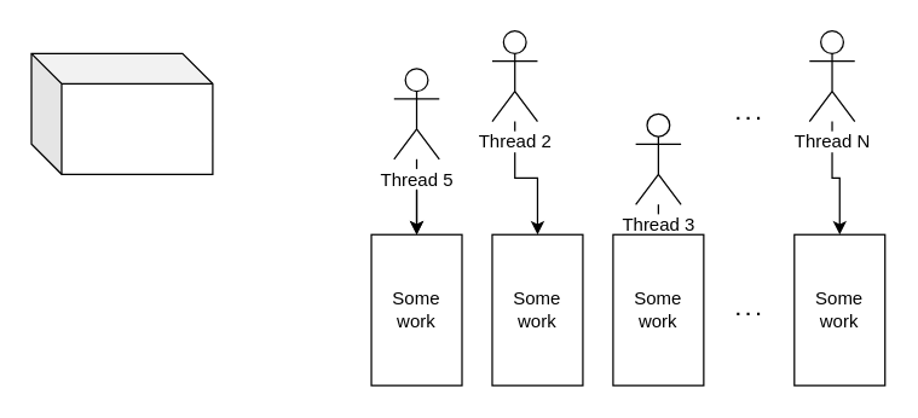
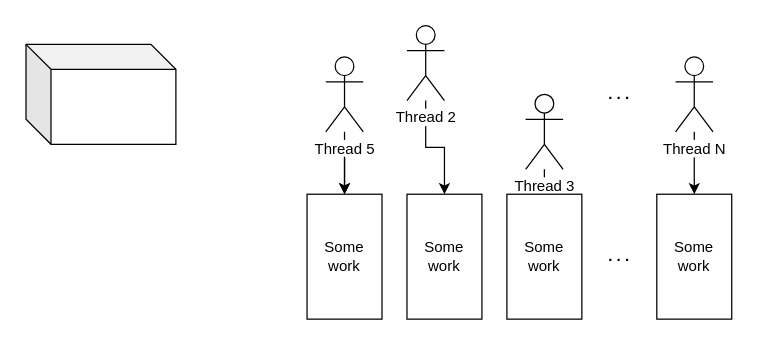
  <mxCell id="0" />
  <mxCell id="1" parent="0" />
  <mxCell id="2" value="" style="shape=cube;whiteSpace=wrap;html=1;boundedLbl=1;backgroundOutline=1;darkOpacity=0.05;darkOpacity2=0.1;fillColor=none;" vertex="1" parent="1"><mxGeometry x="20" y="35" width="120" height="80" as="geometry" /></mxCell>
  <mxCell id="3" value="" style="edgeStyle=orthogonalEdgeStyle;rounded=0;orthogonalLoop=1;jettySize=auto;html=1;" edge="1" parent="1" source="4" target="12"><mxGeometry relative="1" as="geometry" /></mxCell>
  <mxCell id="4" value="Thread 5" style="shape=umlActor;verticalLabelPosition=bottom;labelBackgroundColor=#ffffff;verticalAlign=top;html=1;outlineConnect=0;fillColor=none;" vertex="1" parent="1"><mxGeometry x="260" y="45" width="30" height="60" as="geometry" /></mxCell>
  <mxCell id="5" value="" style="edgeStyle=orthogonalEdgeStyle;rounded=0;orthogonalLoop=1;jettySize=auto;html=1;" edge="1" parent="1" source="6" target="13"><mxGeometry relative="1" as="geometry" /></mxCell>
  <mxCell id="6" value="Thread 2" style="shape=umlActor;verticalLabelPosition=bottom;labelBackgroundColor=#ffffff;verticalAlign=top;html=1;outlineConnect=0;fillColor=none;" vertex="1" parent="1"><mxGeometry x="325" y="20" width="30" height="60" as="geometry" /></mxCell>
  <mxCell id="7" value="" style="edgeStyle=orthogonalEdgeStyle;rounded=0;orthogonalLoop=1;jettySize=auto;html=1;" edge="1" parent="1" source="8" target="14"><mxGeometry relative="1" as="geometry" /></mxCell>
  <mxCell id="8" value="Thread 3" style="shape=umlActor;verticalLabelPosition=bottom;labelBackgroundColor=#ffffff;verticalAlign=top;html=1;outlineConnect=0;fillColor=none;" vertex="1" parent="1"><mxGeometry x="420" y="75" width="30" height="60" as="geometry" /></mxCell>
  <mxCell id="9" value="" style="edgeStyle=orthogonalEdgeStyle;rounded=0;orthogonalLoop=1;jettySize=auto;html=1;" edge="1" parent="1" source="10" target="15"><mxGeometry relative="1" as="geometry" /></mxCell>
- <mxCell id="10" value="Thread N" style="shape=umlActor;verticalLabelPosition=bottom;labelBackgroundColor=#ffffff;verticalAlign=top;html=1;outlineConnect=0;fillColor=none;" vertex="1" parent="1"><mxGeometry x="535" y="20" width="30" height="60" as="geometry" /></mxCell>
+ <mxCell id="10" value="Thread N" style="shape=umlActor;verticalLabelPosition=bottom;labelBackgroundColor=#ffffff;verticalAlign=top;html=1;outlineConnect=0;fillColor=none;" vertex="1" parent="1"><mxGeometry x="540" y="45" width="30" height="60" as="geometry" /></mxCell>
  <mxCell id="11" value="&lt;b&gt;. . .&lt;/b&gt;" style="text;html=1;strokeColor=none;fillColor=none;align=center;verticalAlign=middle;whiteSpace=wrap;rounded=0;" vertex="1" parent="1"><mxGeometry x="475" y="65" width="40" height="20" as="geometry" /></mxCell>
  <mxCell id="12" value="" style="rounded=0;whiteSpace=wrap;html=1;fillColor=none;" vertex="1" parent="1"><mxGeometry x="245" y="155" width="60" height="100" as="geometry" /></mxCell>
  <mxCell id="13" value="" style="rounded=0;whiteSpace=wrap;html=1;fillColor=none;" vertex="1" parent="1"><mxGeometry x="325" y="155" width="60" height="100" as="geometry" /></mxCell>
  <mxCell id="14" value="" style="rounded=0;whiteSpace=wrap;html=1;fillColor=none;" vertex="1" parent="1"><mxGeometry x="405" y="155" width="60" height="100" as="geometry" /></mxCell>
  <mxCell id="15" value="" style="rounded=0;whiteSpace=wrap;html=1;fillColor=none;" vertex="1" parent="1"><mxGeometry x="525" y="155" width="60" height="100" as="geometry" /></mxCell>
  <mxCell id="16" value="&lt;b&gt;. . .&lt;/b&gt;" style="text;html=1;strokeColor=none;fillColor=none;align=center;verticalAlign=middle;whiteSpace=wrap;rounded=0;" vertex="1" parent="1"><mxGeometry x="475" y="195" width="40" height="20" as="geometry" /></mxCell>
  <mxCell id="17" value="Some&lt;br&gt;work&lt;br&gt;" style="text;html=1;strokeColor=none;fillColor=none;align=center;verticalAlign=middle;whiteSpace=wrap;rounded=0;" vertex="1" parent="1"><mxGeometry x="255" y="195" width="40" height="20" as="geometry" /></mxCell>
  <mxCell id="18" value="Some&lt;br&gt;work&lt;br&gt;" style="text;html=1;strokeColor=none;fillColor=none;align=center;verticalAlign=middle;whiteSpace=wrap;rounded=0;" vertex="1" parent="1"><mxGeometry x="335" y="195" width="40" height="20" as="geometry" /></mxCell>
  <mxCell id="19" value="Some&lt;br&gt;work&lt;br&gt;" style="text;html=1;strokeColor=none;fillColor=none;align=center;verticalAlign=middle;whiteSpace=wrap;rounded=0;" vertex="1" parent="1"><mxGeometry x="415" y="195" width="40" height="20" as="geometry" /></mxCell>
  <mxCell id="20" value="Some&lt;br&gt;work&lt;br&gt;" style="text;html=1;strokeColor=none;fillColor=none;align=center;verticalAlign=middle;whiteSpace=wrap;rounded=0;" vertex="1" parent="1"><mxGeometry x="535" y="195" width="40" height="20" as="geometry" /></mxCell>
  <mxCell id="21" value="" style="endArrow=classic;html=1;entryX=0.5;entryY=0;entryDx=0;entryDy=0;" edge="1" parent="1" target="12"><mxGeometry width="50" height="50" relative="1" as="geometry"><mxPoint x="275" y="125" as="sourcePoint" /><mxPoint x="70" y="325" as="targetPoint" /></mxGeometry></mxCell>
